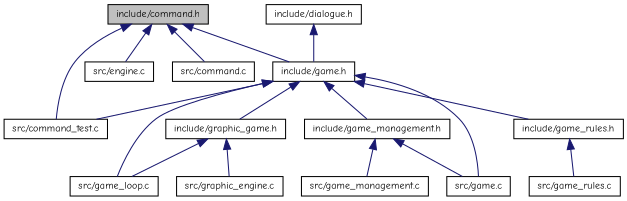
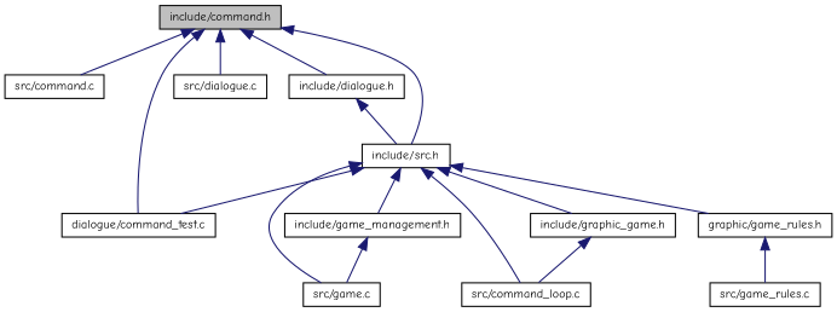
  digraph {
    fontname="Comic Neue"
    node [color=black fillcolor=white fontname="Comic Neue" fontsize=10 shape=record style=filled]
    edge [color=midnightblue dir=back fontname="Comic Neue" fontsize=10 labelfontname=Helvetica labelfontsize=10 style=solid]
    n1 [fillcolor=grey75 fontcolor=black height=0.2 label="include/command.h" width=0.4]
    n2 [height=0.2 label="src/command.c" width=0.4]
-   n3 [height=0.2 label="src/command_test.c" width=0.4]
-   n4 [height=0.2 label="src/engine.c" width=0.4]
+   n3 [height=0.2 label="dialogue/command_test.c" width=0.4]
+   n4 [height=0.2 label="src/dialogue.c" width=0.4]
    n5 [height=0.2 label="include/dialogue.h" width=0.4]
-   n6 [height=0.2 label="include/game.h" width=0.4]
+   n6 [height=0.2 label="include/src.h" width=0.4]
    n7 [height=0.2 label="src/game.c" width=0.4]
-   n8 [height=0.2 label="src/game_loop.c" width=0.4]
+   n8 [height=0.2 label="src/command_loop.c" width=0.4]
    n9 [height=0.2 label="include/game_management.h" width=0.4]
-   n10 [height=0.2 label="include/game_rules.h" width=0.4]
+   n10 [height=0.2 label="graphic/game_rules.h" width=0.4]
    n11 [height=0.2 label="include/graphic_game.h" width=0.4]
-   n12 [height=0.2 label="src/game_management.c" width=0.4]
    n13 [height=0.2 label="src/game_rules.c" width=0.4]
-   n14 [height=0.2 label="src/graphic_engine.c" width=0.4]
    n1 -> n2
    n1 -> n3
    n1 -> n4
+   n1 -> n5
    n1 -> n6
    n5 -> n6
    n6 -> n3
    n6 -> n7
    n6 -> n8
    n6 -> n9
    n6 -> n10
    n6 -> n11
    n9 -> n7
-   n9 -> n12
    n10 -> n13
    n11 -> n8
-   n11 -> n14
  }
